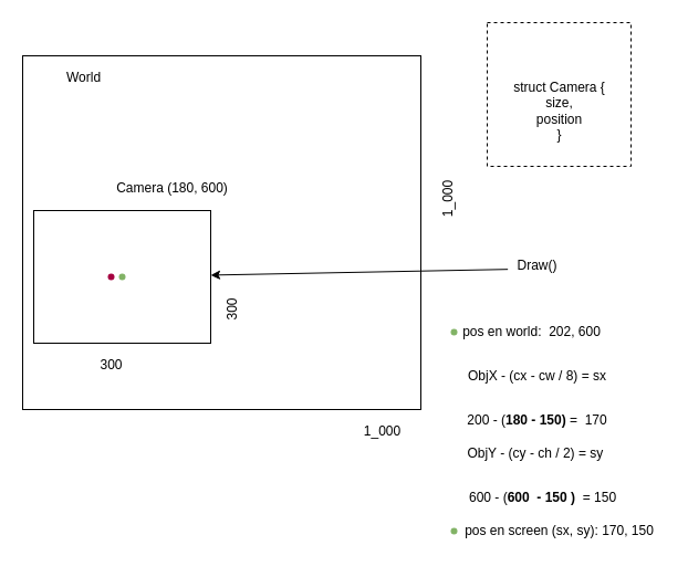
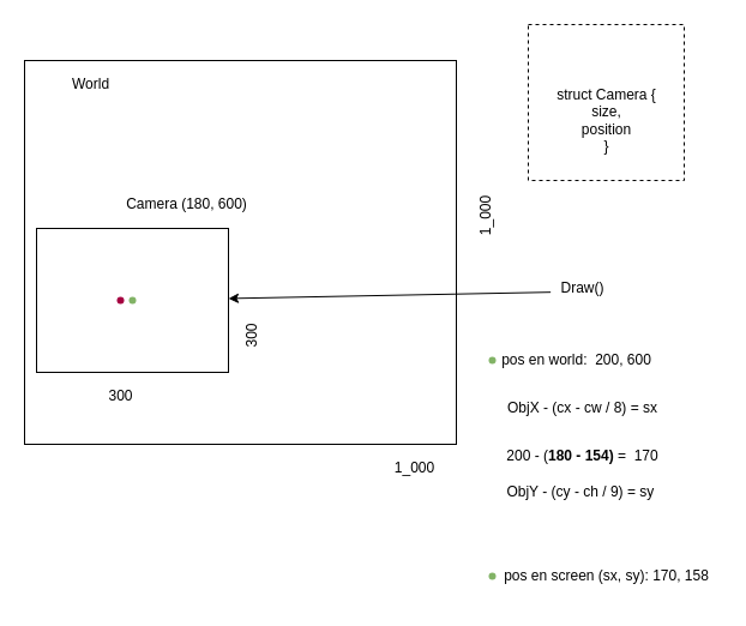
  <mxCell id="0" />
  <mxCell id="1" parent="0" />
  <mxCell id="2" value="" style="whiteSpace=wrap;html=1;" parent="1" vertex="1"><mxGeometry x="20" y="50" width="360" height="320" as="geometry" /></mxCell>
  <mxCell id="3" value="World&lt;br&gt;" style="text;html=1;align=center;verticalAlign=middle;resizable=0;points=[];autosize=1;strokeColor=none;fillColor=none;" parent="1" vertex="1"><mxGeometry x="50" y="60" width="50" height="20" as="geometry" /></mxCell>
  <mxCell id="4" style="edgeStyle=none;html=1;entryX=-0.027;entryY=0.658;entryDx=0;entryDy=0;entryPerimeter=0;startArrow=classic;startFill=1;endArrow=none;endFill=0;" parent="1" source="5" target="7" edge="1"><mxGeometry relative="1" as="geometry" /></mxCell>
  <mxCell id="5" value="" style="whiteSpace=wrap;html=1;fillColor=none;" parent="1" vertex="1"><mxGeometry x="30" y="190" width="160" height="120" as="geometry" /></mxCell>
  <mxCell id="6" value="Camera (180, 600)" style="text;html=1;align=center;verticalAlign=middle;resizable=0;points=[];autosize=1;strokeColor=none;fillColor=none;" parent="1" vertex="1"><mxGeometry x="95" y="160" width="120" height="20" as="geometry" /></mxCell>
  <mxCell id="7" value="Draw()" style="text;html=1;align=center;verticalAlign=middle;resizable=0;points=[];autosize=1;strokeColor=none;fillColor=none;" parent="1" vertex="1"><mxGeometry x="460" y="230" width="50" height="20" as="geometry" /></mxCell>
  <mxCell id="8" value="" style="whiteSpace=wrap;html=1;dashed=1;" parent="1" vertex="1"><mxGeometry x="440" y="20" width="130" height="130" as="geometry" /></mxCell>
  <mxCell id="9" value="struct Camera {&lt;br&gt;size,&lt;br&gt;position&lt;br&gt;}" style="text;html=1;align=center;verticalAlign=middle;resizable=0;points=[];autosize=1;strokeColor=none;fillColor=none;" parent="1" vertex="1"><mxGeometry x="455" y="70" width="100" height="60" as="geometry" /></mxCell>
  <mxCell id="10" value="" style="shape=waypoint;sketch=0;size=6;pointerEvents=1;points=[];fillColor=#d5e8d4;resizable=0;rotatable=0;perimeter=centerPerimeter;snapToPoint=1;strokeColor=#82b366;" parent="1" vertex="1"><mxGeometry x="90" y="230" width="40" height="40" as="geometry" /></mxCell>
- <mxCell id="11" value="pos en world:&amp;nbsp; 202, 600" style="text;html=1;align=center;verticalAlign=middle;resizable=0;points=[];autosize=1;strokeColor=none;fillColor=none;" parent="1" vertex="1"><mxGeometry x="410" y="290" width="140" height="20" as="geometry" /></mxCell>
- <mxCell id="12" value="pos en screen (sx, sy): 170, 150" style="text;html=1;align=center;verticalAlign=middle;resizable=0;points=[];autosize=1;strokeColor=none;fillColor=none;" parent="1" vertex="1"><mxGeometry x="410" y="470" width="190" height="20" as="geometry" /></mxCell>
+ <mxCell id="11" value="pos en world:&amp;nbsp; 200, 600" style="text;html=1;align=center;verticalAlign=middle;resizable=0;points=[];autosize=1;strokeColor=none;fillColor=none;" parent="1" vertex="1"><mxGeometry x="410" y="290" width="140" height="20" as="geometry" /></mxCell>
+ <mxCell id="12" value="pos en screen (sx, sy): 170, 158" style="text;html=1;align=center;verticalAlign=middle;resizable=0;points=[];autosize=1;strokeColor=none;fillColor=none;" parent="1" vertex="1"><mxGeometry x="410" y="470" width="190" height="20" as="geometry" /></mxCell>
  <mxCell id="13" value="ObjX - (cx - cw / 8) = sx" style="text;html=1;align=center;verticalAlign=middle;resizable=0;points=[];autosize=1;strokeColor=none;fillColor=none;" parent="1" vertex="1"><mxGeometry x="415" y="330" width="140" height="20" as="geometry" /></mxCell>
- <mxCell id="14" value="200 - (&lt;b&gt;180 - 150)&lt;/b&gt;&amp;nbsp;=&amp;nbsp; 170" style="text;html=1;align=center;verticalAlign=middle;resizable=0;points=[];autosize=1;strokeColor=none;fillColor=none;" parent="1" vertex="1"><mxGeometry x="415" y="370" width="140" height="20" as="geometry" /></mxCell>
- <mxCell id="15" value="ObjY - (cy - ch / 2) = sy&amp;nbsp;" style="text;html=1;align=center;verticalAlign=middle;resizable=0;points=[];autosize=1;strokeColor=none;fillColor=none;" parent="1" vertex="1"><mxGeometry x="415" y="400" width="140" height="20" as="geometry" /></mxCell>
- <mxCell id="16" value="600 - (&lt;b&gt;600&amp;nbsp; - 150 )&amp;nbsp;&lt;/b&gt; = 150" style="text;html=1;align=center;verticalAlign=middle;resizable=0;points=[];autosize=1;strokeColor=none;fillColor=none;" parent="1" vertex="1"><mxGeometry x="415" y="440" width="150" height="20" as="geometry" /></mxCell>
+ <mxCell id="14" value="200 - (&lt;b&gt;180 - 154)&lt;/b&gt;&amp;nbsp;=&amp;nbsp; 170" style="text;html=1;align=center;verticalAlign=middle;resizable=0;points=[];autosize=1;strokeColor=none;fillColor=none;" parent="1" vertex="1"><mxGeometry x="415" y="370" width="140" height="20" as="geometry" /></mxCell>
+ <mxCell id="15" value="ObjY - (cy - ch / 9) = sy&amp;nbsp;" style="text;html=1;align=center;verticalAlign=middle;resizable=0;points=[];autosize=1;strokeColor=none;fillColor=none;" parent="1" vertex="1"><mxGeometry x="415" y="400" width="140" height="20" as="geometry" /></mxCell>
  <mxCell id="17" value="" style="shape=waypoint;sketch=0;size=6;pointerEvents=1;points=[];fillColor=#d80073;resizable=0;rotatable=0;perimeter=centerPerimeter;snapToPoint=1;strokeColor=#A50040;fontColor=#ffffff;" parent="1" vertex="1"><mxGeometry x="80" y="230" width="40" height="40" as="geometry" /></mxCell>
  <mxCell id="18" value="300" style="text;html=1;align=center;verticalAlign=middle;resizable=0;points=[];autosize=1;strokeColor=none;fillColor=none;" parent="1" vertex="1"><mxGeometry x="80" y="320" width="40" height="20" as="geometry" /></mxCell>
  <mxCell id="19" value="300" style="text;html=1;align=center;verticalAlign=middle;resizable=0;points=[];autosize=1;strokeColor=none;fillColor=none;rotation=-90;" parent="1" vertex="1"><mxGeometry x="190" y="270" width="40" height="20" as="geometry" /></mxCell>
  <mxCell id="20" value="" style="shape=waypoint;sketch=0;size=6;pointerEvents=1;points=[];fillColor=#d5e8d4;resizable=0;rotatable=0;perimeter=centerPerimeter;snapToPoint=1;strokeColor=#82b366;" parent="1" vertex="1"><mxGeometry x="390" y="280" width="40" height="40" as="geometry" /></mxCell>
  <mxCell id="21" value="" style="shape=waypoint;sketch=0;size=6;pointerEvents=1;points=[];fillColor=#d5e8d4;resizable=0;rotatable=0;perimeter=centerPerimeter;snapToPoint=1;strokeColor=#82b366;" parent="1" vertex="1"><mxGeometry x="390" y="460" width="40" height="40" as="geometry" /></mxCell>
  <mxCell id="22" value="1_000" style="text;html=1;align=center;verticalAlign=middle;resizable=0;points=[];autosize=1;strokeColor=none;fillColor=none;" parent="1" vertex="1"><mxGeometry x="320" y="380" width="50" height="20" as="geometry" /></mxCell>
  <mxCell id="23" value="1_000" style="text;html=1;align=center;verticalAlign=middle;resizable=0;points=[];autosize=1;strokeColor=none;fillColor=none;rotation=-90;" parent="1" vertex="1"><mxGeometry x="380" y="170" width="50" height="20" as="geometry" /></mxCell>
